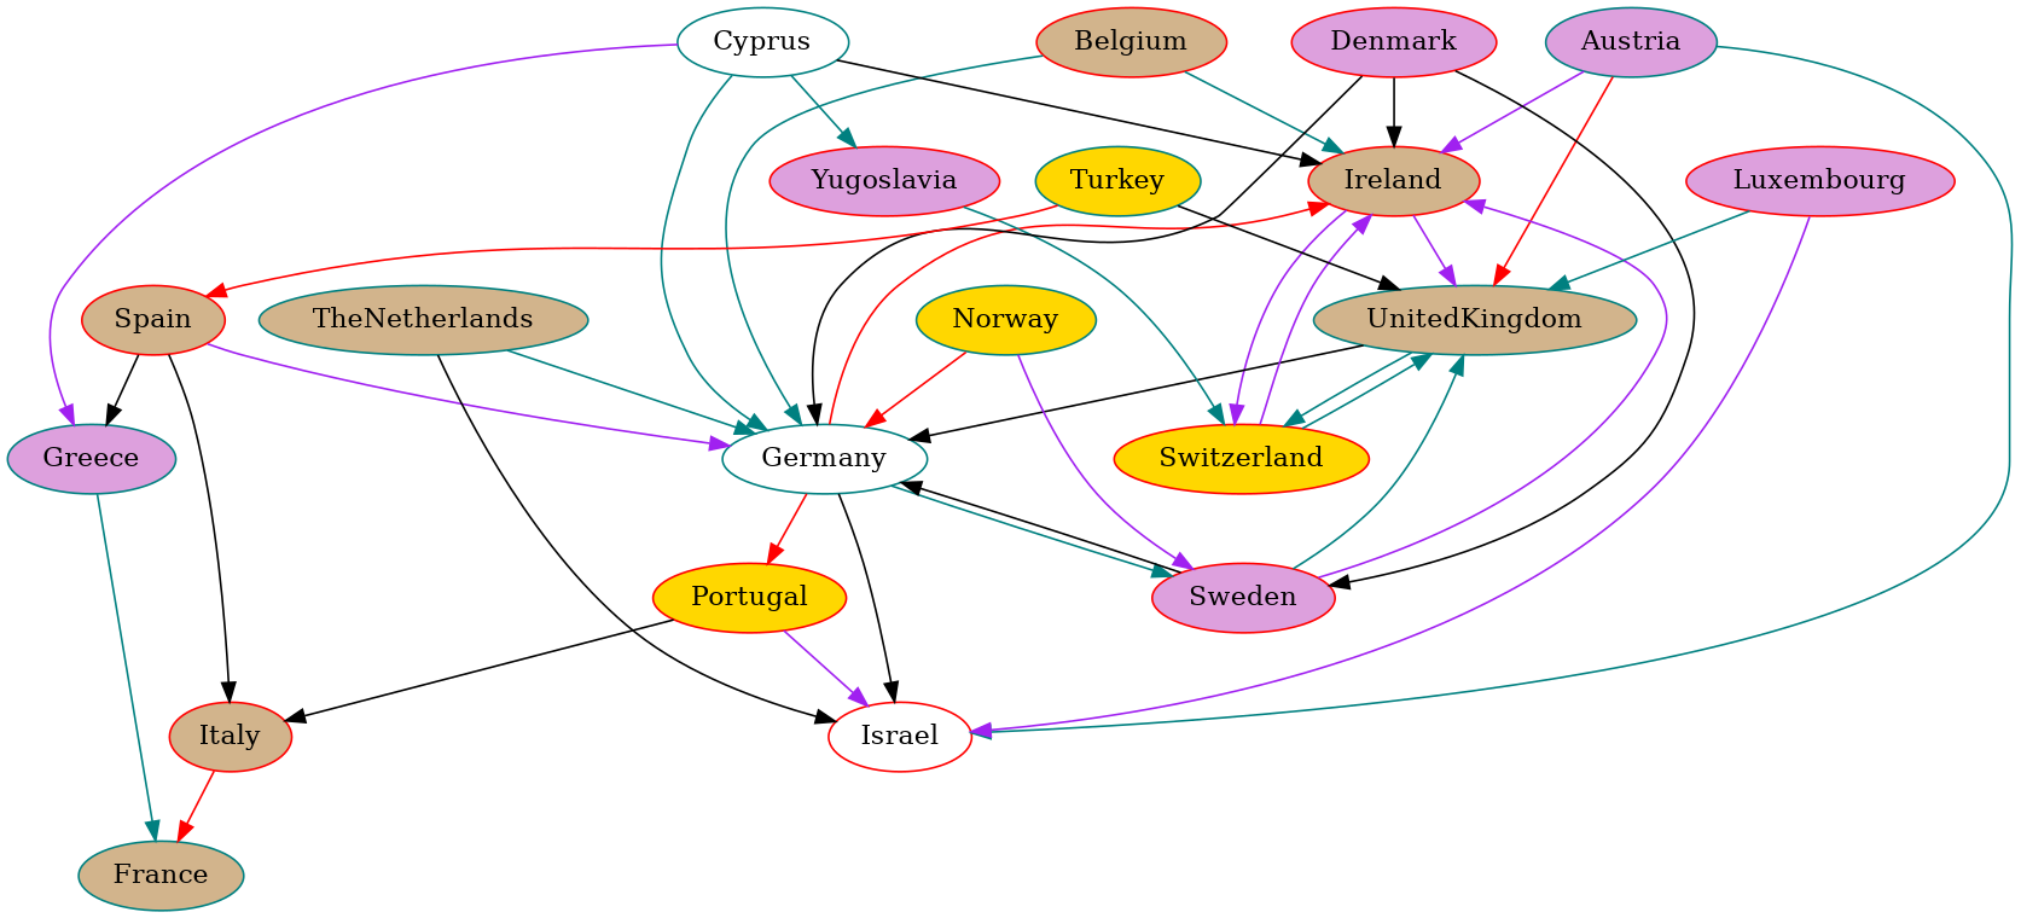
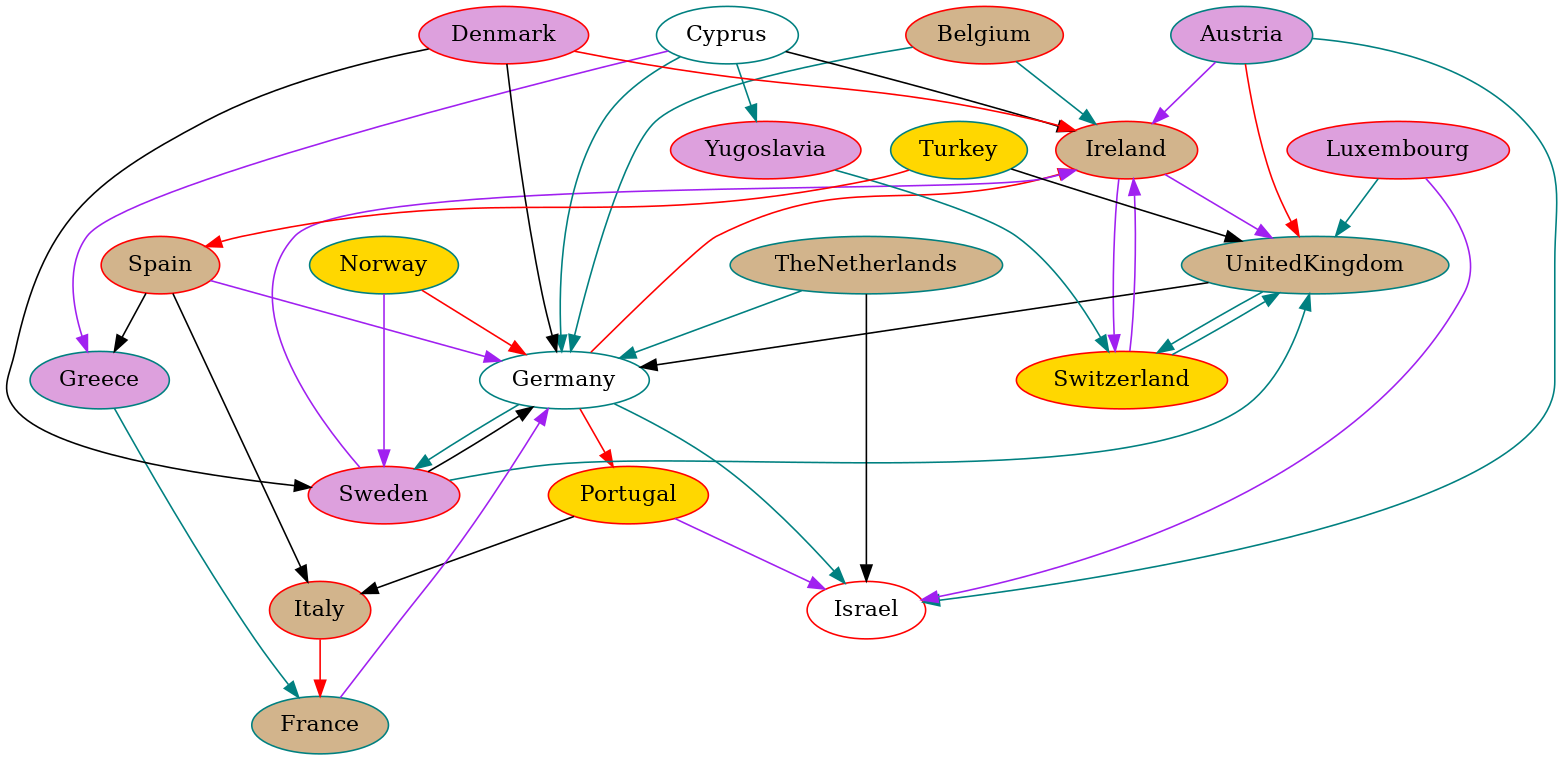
  digraph {
    fontname="DejaVu Serif"
    node [color=red fillcolor=tan fontname="DejaVu Serif" style=filled]
    edge [color=teal fontname="DejaVu Serif" penwidth=1]
    Austria [color=teal fillcolor=plum]
    Ireland
    Israel [fillcolor=white]
    UnitedKingdom [color=teal]
    Switzerland [fillcolor=gold]
    Germany [color=teal fillcolor=white]
    Belgium
    Sweden [fillcolor=plum]
    Portugal [fillcolor=gold]
    Cyprus [color=teal fillcolor=white]
    Greece [color=teal fillcolor=plum]
    Yugoslavia [fillcolor=plum]
    France [color=teal]
    Denmark [fillcolor=plum]
    Italy
    Luxembourg [fillcolor=plum]
    Norway [color=teal fillcolor=gold]
    Spain
    TheNetherlands [color=teal]
    Turkey [color=teal fillcolor=gold]
    Austria -> Ireland [color=purple]
    Austria -> Israel
    Austria -> UnitedKingdom [color=red]
    Ireland -> UnitedKingdom [color=purple]
    Ireland -> Switzerland [color=purple]
    UnitedKingdom -> Switzerland
    UnitedKingdom -> Germany [color=black]
    Switzerland -> Ireland [color=purple]
    Switzerland -> UnitedKingdom
    Germany -> Ireland [color=red]
-   Germany -> Israel [color=black]
+   Germany -> Israel
    Germany -> Sweden
    Germany -> Portugal [color=red]
    Belgium -> Ireland
    Belgium -> Germany
    Sweden -> Ireland [color=purple]
    Sweden -> UnitedKingdom
    Sweden -> Germany [color=black]
    Portugal -> Israel [color=purple]
    Portugal -> Italy [color=black]
    Cyprus -> Ireland [color=black]
    Cyprus -> Germany
    Cyprus -> Greece [color=purple]
    Cyprus -> Yugoslavia
    Greece -> France
    Yugoslavia -> Switzerland
-   Denmark -> Ireland [color=black]
+   France -> Germany [color=purple]
+   Denmark -> Ireland [color=red]
    Denmark -> Germany [color=black]
    Denmark -> Sweden [color=black]
    Italy -> France [color=red]
    Luxembourg -> Israel [color=purple]
    Luxembourg -> UnitedKingdom
    Norway -> Germany [color=red]
    Norway -> Sweden [color=purple]
    Spain -> Germany [color=purple]
    Spain -> Greece [color=black]
    Spain -> Italy [color=black]
    TheNetherlands -> Israel [color=black]
    TheNetherlands -> Germany
    Turkey -> UnitedKingdom [color=black]
    Turkey -> Spain [color=red]
  }
